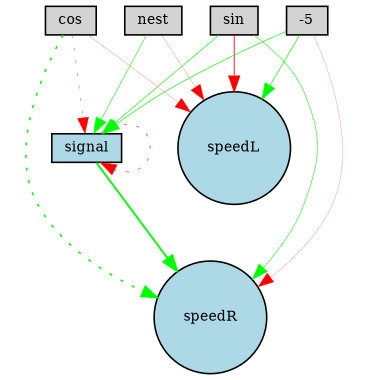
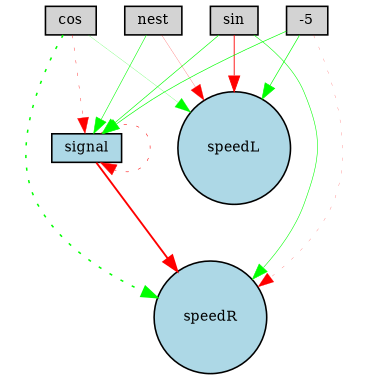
  digraph {
    node [fillcolor=lightgray fontsize=9 shape=box style=filled]
    edge [color=green style=solid]
    cos [height=0.2 width=0.2]
    signal [fillcolor=lightblue height=0.2 width=0.2]
    speedL [fillcolor=lightblue height=0.2 shape=circle width=0.2]
    speedR [fillcolor=lightblue height=0.2 shape=circle width=0.2]
    sin [height=0.2 width=0.2]
    nest [height=0.2 width=0.2]
    -5 [height=0.2 width=0.2]
    cos -> signal [color=red penwidth=0.23477386498318983 style=dotted]
-   cos -> speedL [color=red penwidth=0.1296280144581908]
+   cos -> speedL [penwidth=0.1296280144581908]
    cos -> speedR [penwidth=0.9498207832888521 style=dotted]
    signal -> signal [color=red penwidth=0.3437883248049803 style=dotted]
-   signal -> speedR [penwidth=1.1774105363997578]
+   signal -> speedR [color=red penwidth=1.1774105363997578]
    sin -> signal [penwidth=0.3996618237555941]
    sin -> speedL [color=red penwidth=0.5500806151117745]
    sin -> speedR [penwidth=0.35171684865560215]
    nest -> signal [penwidth=0.3592457537822089]
    nest -> speedL [color=red penwidth=0.13038471073393532]
    -5 -> signal [penwidth=0.40896691167608124]
    -5 -> speedL [penwidth=0.4161977399242779]
-   -5 -> speedR [color=red penwidth=0.12285580308195634]
+   -5 -> speedR [color=red penwidth=0.12285580308195634 style=dotted]
  }
